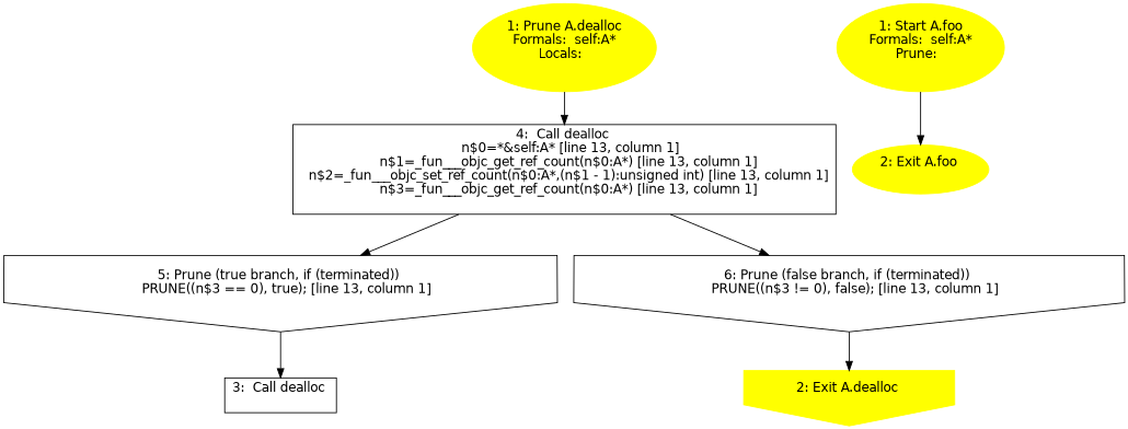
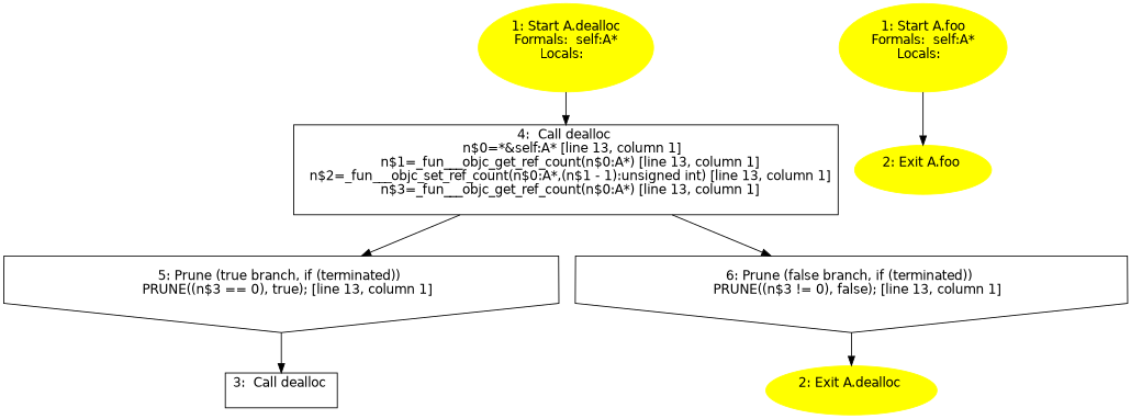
  digraph {
    fontname="DejaVu Sans"
    node [fontname="DejaVu Sans"]
    edge [fontname="DejaVu Sans"]
-   n1 [color=yellow label="1: Prune A.dealloc\nFormals:  self:A*\nLocals:  \n  " style=filled]
+   n1 [color=yellow label="1: Start A.dealloc\nFormals:  self:A*\nLocals:  \n  " style=filled]
    n2 [label="4:  Call dealloc \n   n$0=*&self:A* [line 13, column 1]\n  n$1=_fun___objc_get_ref_count(n$0:A*) [line 13, column 1]\n  n$2=_fun___objc_set_ref_count(n$0:A*,(n$1 - 1):unsigned int) [line 13, column 1]\n  n$3=_fun___objc_get_ref_count(n$0:A*) [line 13, column 1]\n " shape=box]
    n3 [label="5: Prune (true branch, if (terminated)) \n   PRUNE((n$3 == 0), true); [line 13, column 1]\n " shape=invhouse]
    n4 [label="6: Prune (false branch, if (terminated)) \n   PRUNE((n$3 != 0), false); [line 13, column 1]\n " shape=invhouse]
    n5 [label="3:  Call dealloc \n  " shape=box]
-   n6 [color=yellow label="2: Exit A.dealloc \n  " style=filled shape=invhouse]
-   n7 [color=yellow label="1: Start A.foo\nFormals:  self:A*\nPrune:  \n  " style=filled]
+   n6 [color=yellow label="2: Exit A.dealloc \n  " style=filled]
+   n7 [color=yellow label="1: Start A.foo\nFormals:  self:A*\nLocals:  \n  " style=filled]
    n8 [color=yellow label="2: Exit A.foo \n  " style=filled]
    n1 -> n2
    n2 -> n3
    n2 -> n4
    n3 -> n5
    n4 -> n6
    n7 -> n8
  }
